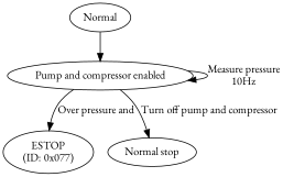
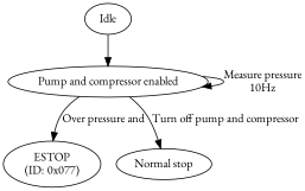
  digraph {
    fontname="EB Garamond"
    node [fontname="EB Garamond"]
    edge [fontname="EB Garamond"]
-   n1 [label=Normal]
+   n1 [label=Idle]
    n2 [label="Pump and compressor enabled"]
    n3 [label="ESTOP\n(ID: 0x077)"]
    n4 [label="Normal stop"]
    n1 -> n2
    n2 -> n2 [label="Measure pressure\n10Hz"]
    n2 -> n3 [label="Over pressure and"]
    n2 -> n4 [label="Turn off pump and compressor"]
  }
